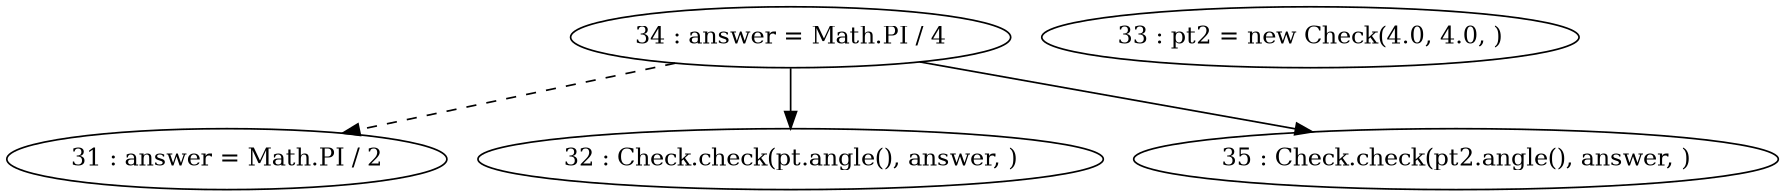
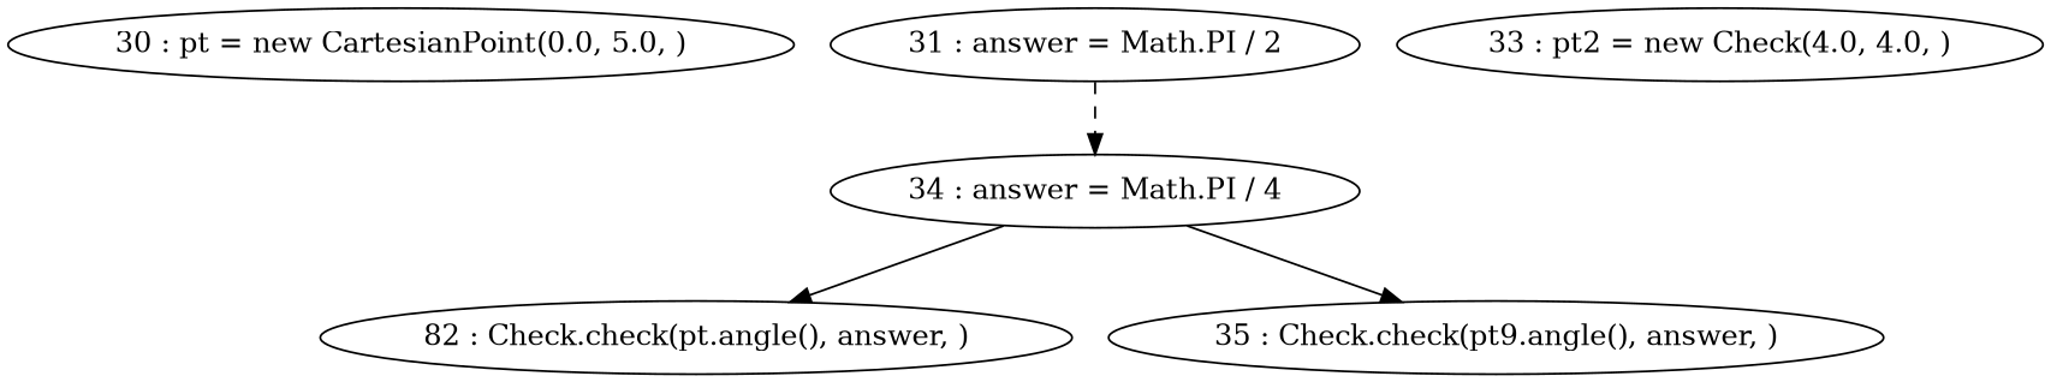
  digraph {
+   "30 : pt = new CartesianPoint(0.0, 5.0, )"
    "31 : answer = Math.PI / 2"
    "34 : answer = Math.PI / 4"
-   "32 : Check.check(pt.angle(), answer, )"
-   "35 : Check.check(pt2.angle(), answer, )"
+   "32 : Check.check(pt.angle(), answer, )" [label="82 : Check.check(pt.angle(), answer, )"]
+   "35 : Check.check(pt2.angle(), answer, )" [label="35 : Check.check(pt9.angle(), answer, )"]
    n6 [label="33 : pt2 = new Check(4.0, 4.0, )"]
-   "34 : answer = Math.PI / 4" -> "31 : answer = Math.PI / 2" [style=dashed]
+   "31 : answer = Math.PI / 2" -> "34 : answer = Math.PI / 4" [style=dashed]
    "34 : answer = Math.PI / 4" -> "32 : Check.check(pt.angle(), answer, )"
    "34 : answer = Math.PI / 4" -> "35 : Check.check(pt2.angle(), answer, )"
  }
